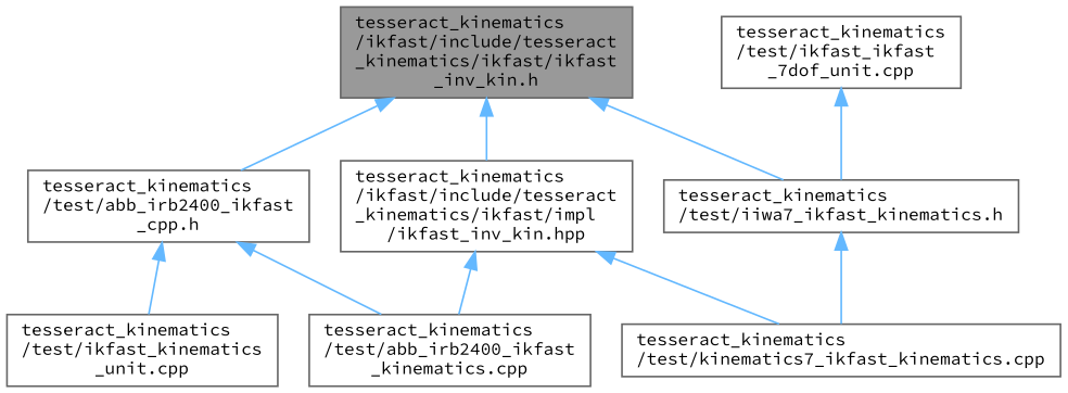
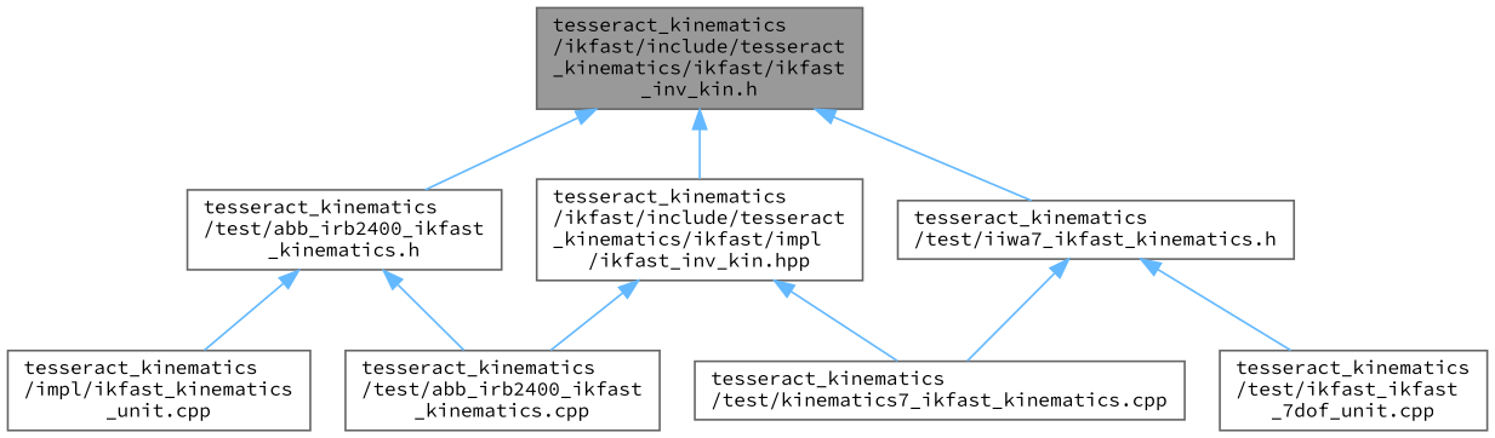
  digraph {
    fontname="Source Code Pro"
    node [color=grey40 fillcolor=white fontname="Source Code Pro" fontsize=10 shape=box style=filled]
    edge [color=steelblue1 dir=back fontname="Source Code Pro" fontsize=10 labelfontname=Helvetica labelfontsize=10 style=solid]
    n1 [color=gray40 fillcolor=grey60 fontcolor=black height=0.2 label="tesseract_kinematics\l/ikfast/include/tesseract\l_kinematics/ikfast/ikfast\l_inv_kin.h" width=0.4]
    n2 [height=0.2 label="tesseract_kinematics\l/ikfast/include/tesseract\l_kinematics/ikfast/impl\l/ikfast_inv_kin.hpp" width=0.4]
-   n3 [height=0.2 label="tesseract_kinematics\l/test/abb_irb2400_ikfast\l_cpp.h" width=0.4]
+   n3 [height=0.2 label="tesseract_kinematics\l/test/abb_irb2400_ikfast\l_kinematics.h" width=0.4]
    n4 [height=0.2 label="tesseract_kinematics\l/test/iiwa7_ikfast_kinematics.h" width=0.4]
    n5 [height=0.2 label="tesseract_kinematics\l/test/abb_irb2400_ikfast\l_kinematics.cpp" width=0.4]
    n6 [height=0.2 label="tesseract_kinematics\l/test/kinematics7_ikfast_kinematics.cpp" width=0.4]
-   n7 [height=0.2 label="tesseract_kinematics\l/test/ikfast_kinematics\l_unit.cpp" width=0.4]
+   n7 [height=0.2 label="tesseract_kinematics\l/impl/ikfast_kinematics\l_unit.cpp" width=0.4]
    n8 [height=0.2 label="tesseract_kinematics\l/test/ikfast_ikfast\l_7dof_unit.cpp" width=0.4]
    n1 -> n2
    n1 -> n3
    n1 -> n4
    n2 -> n5
    n2 -> n6
    n3 -> n5
    n3 -> n7
    n4 -> n6
-   n8 -> n4
+   n4 -> n8
  }
